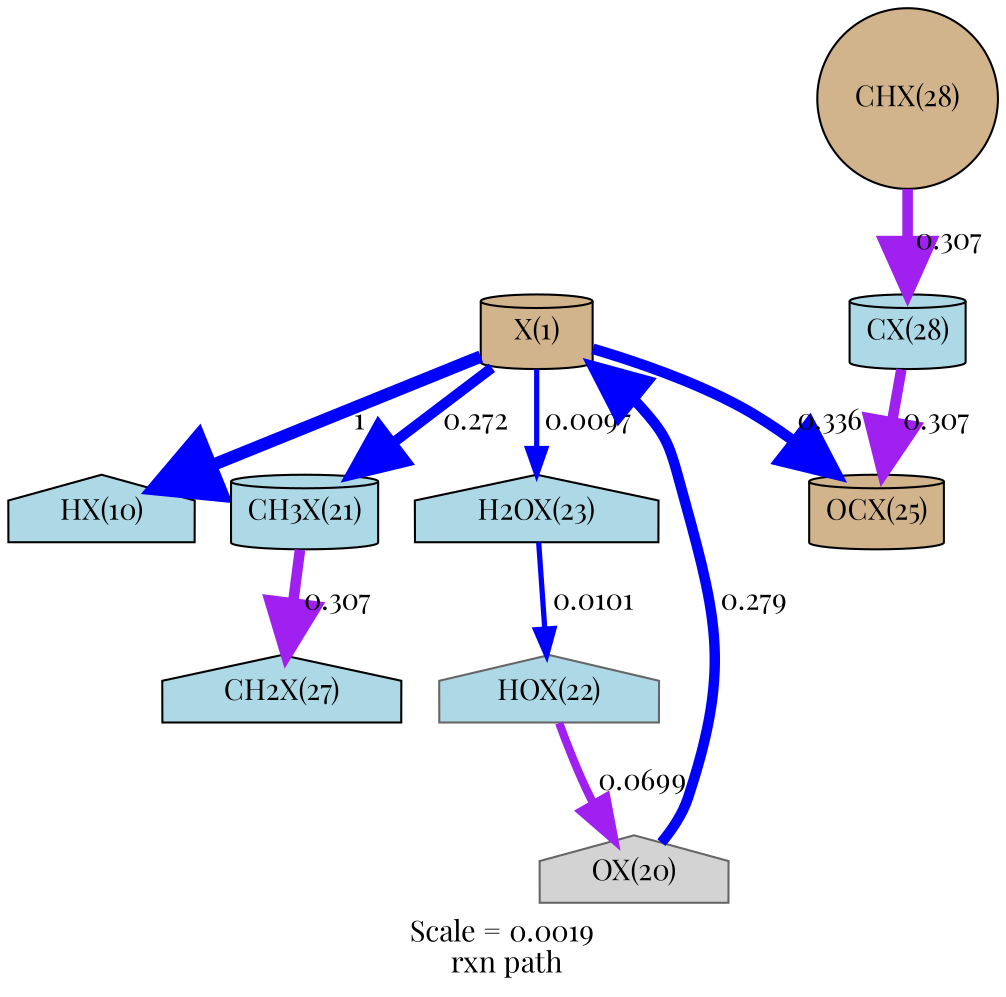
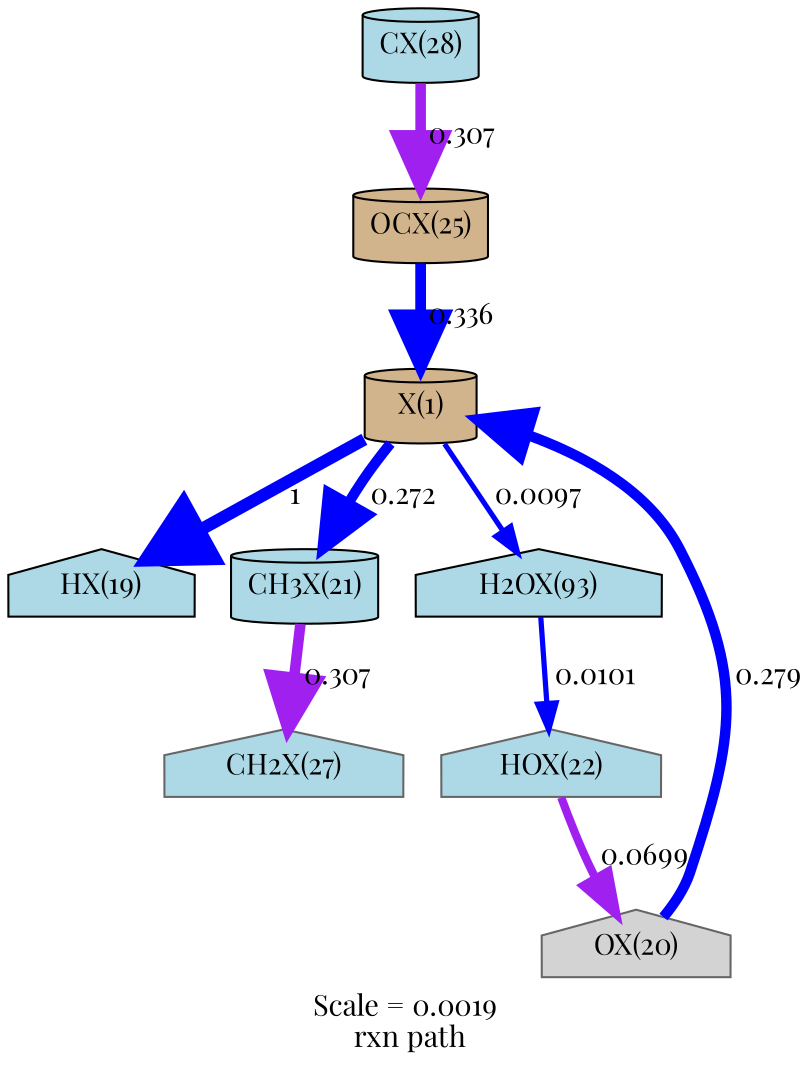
  digraph {
    fontname="Playfair Display"
    label="Scale = 0.0019\l rxn path"
    node [color=black fillcolor=lightblue fontname="Playfair Display" shape=house style=filled]
    edge [arrowsize=2.55 color=blue fontname="Playfair Display" penwidth=5.11]
    n1 [fillcolor=tan label="X(1)" shape=cylinder]
-   n2 [label="HX(10)"]
+   n2 [label="HX(19)"]
    n3 [label="CH3X(21)" shape=cylinder]
-   n4 [label="H2OX(23)"]
-   n5 [label="CH2X(27)"]
+   n4 [label="H2OX(93)"]
+   n5 [color=gray40 label="CH2X(27)"]
    n6 [color=gray40 label="HOX(22)"]
    n7 [color=gray40 fillcolor=lightgrey label="OX(20)"]
    n8 [fillcolor=tan label="OCX(25)" shape=cylinder]
-   n9 [fillcolor=tan label="CHX(28)" shape=circle]
    n10 [label="CX(28)" shape=cylinder]
    n1 -> n2 [arrowsize=3 label=" 1" penwidth=6]
    n1 -> n3 [arrowsize=2.51 label=" 0.272" penwidth=5.02]
    n1 -> n4 [arrowsize=1.25 label=" 0.0097" penwidth=2.5]
    n3 -> n5 [color=purple label=" 0.307"]
    n4 -> n6 [arrowsize=1.27 label=" 0.0101" penwidth=2.53]
    n6 -> n7 [arrowsize=2 color=purple label=" 0.0699" penwidth=3.99]
    n7 -> n1 [arrowsize=2.52 label=" 0.279" penwidth=5.04]
-   n1 -> n8 [arrowsize=2.59 label=" 0.336" penwidth=5.18]
-   n9 -> n10 [color=purple label=" 0.307"]
+   n8 -> n1 [arrowsize=2.59 label=" 0.336" penwidth=5.18]
    n10 -> n8 [color=purple label=" 0.307"]
  }
